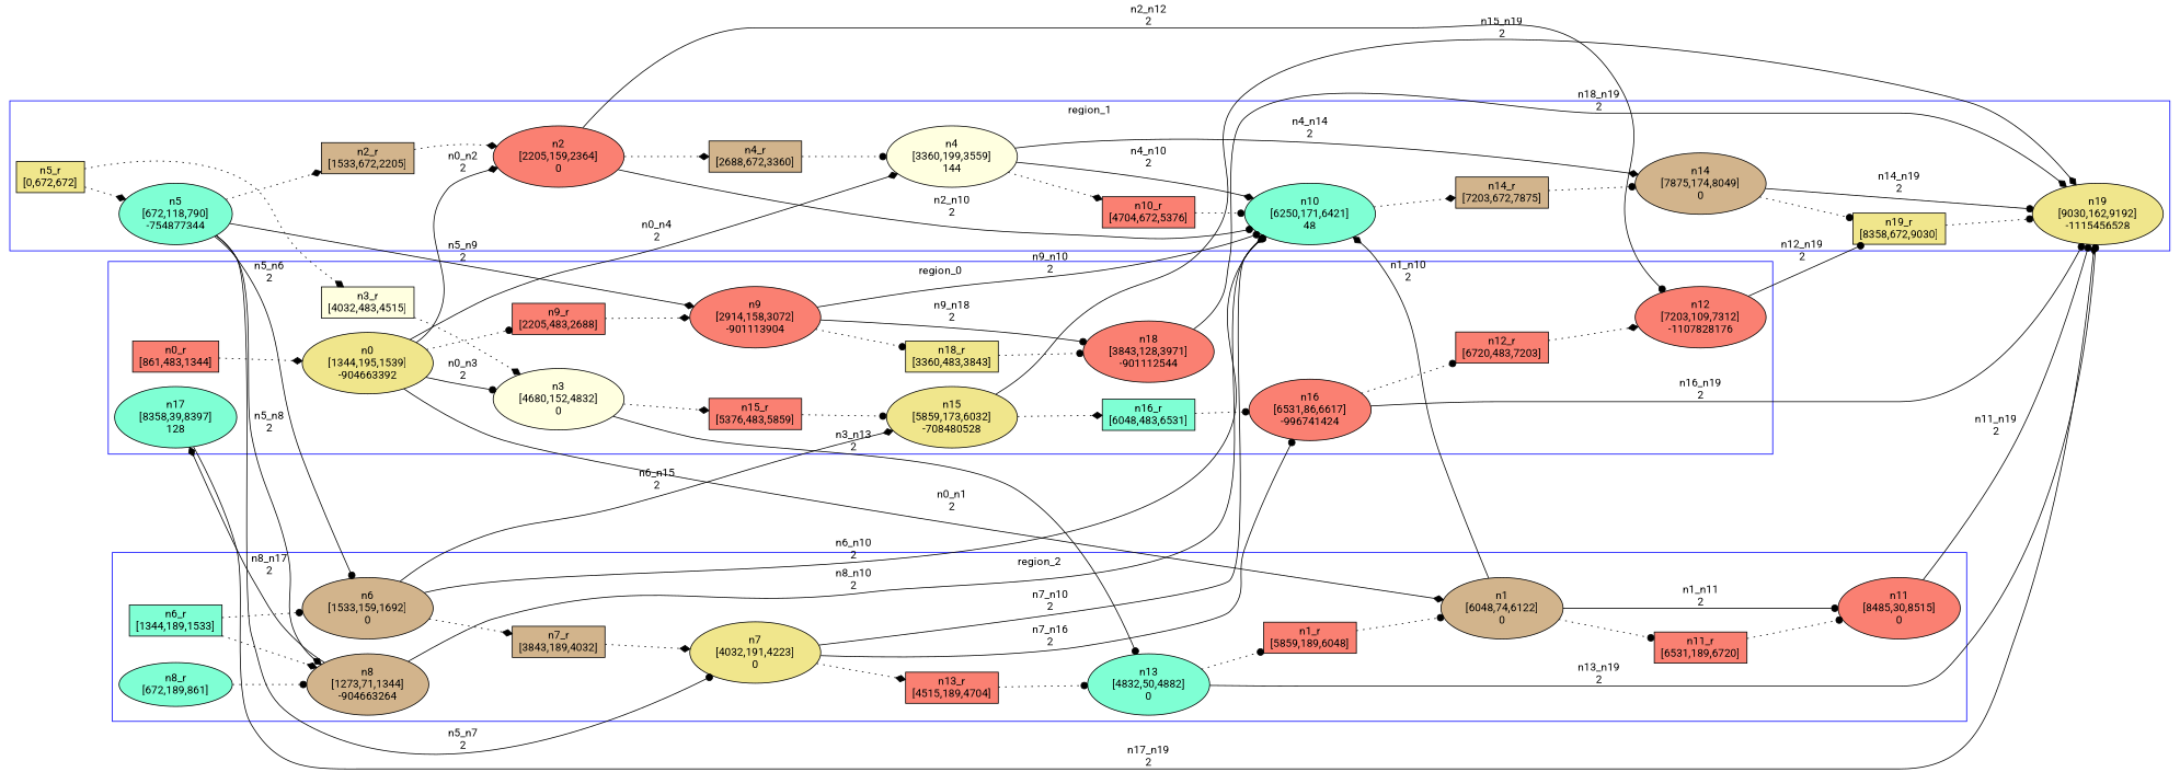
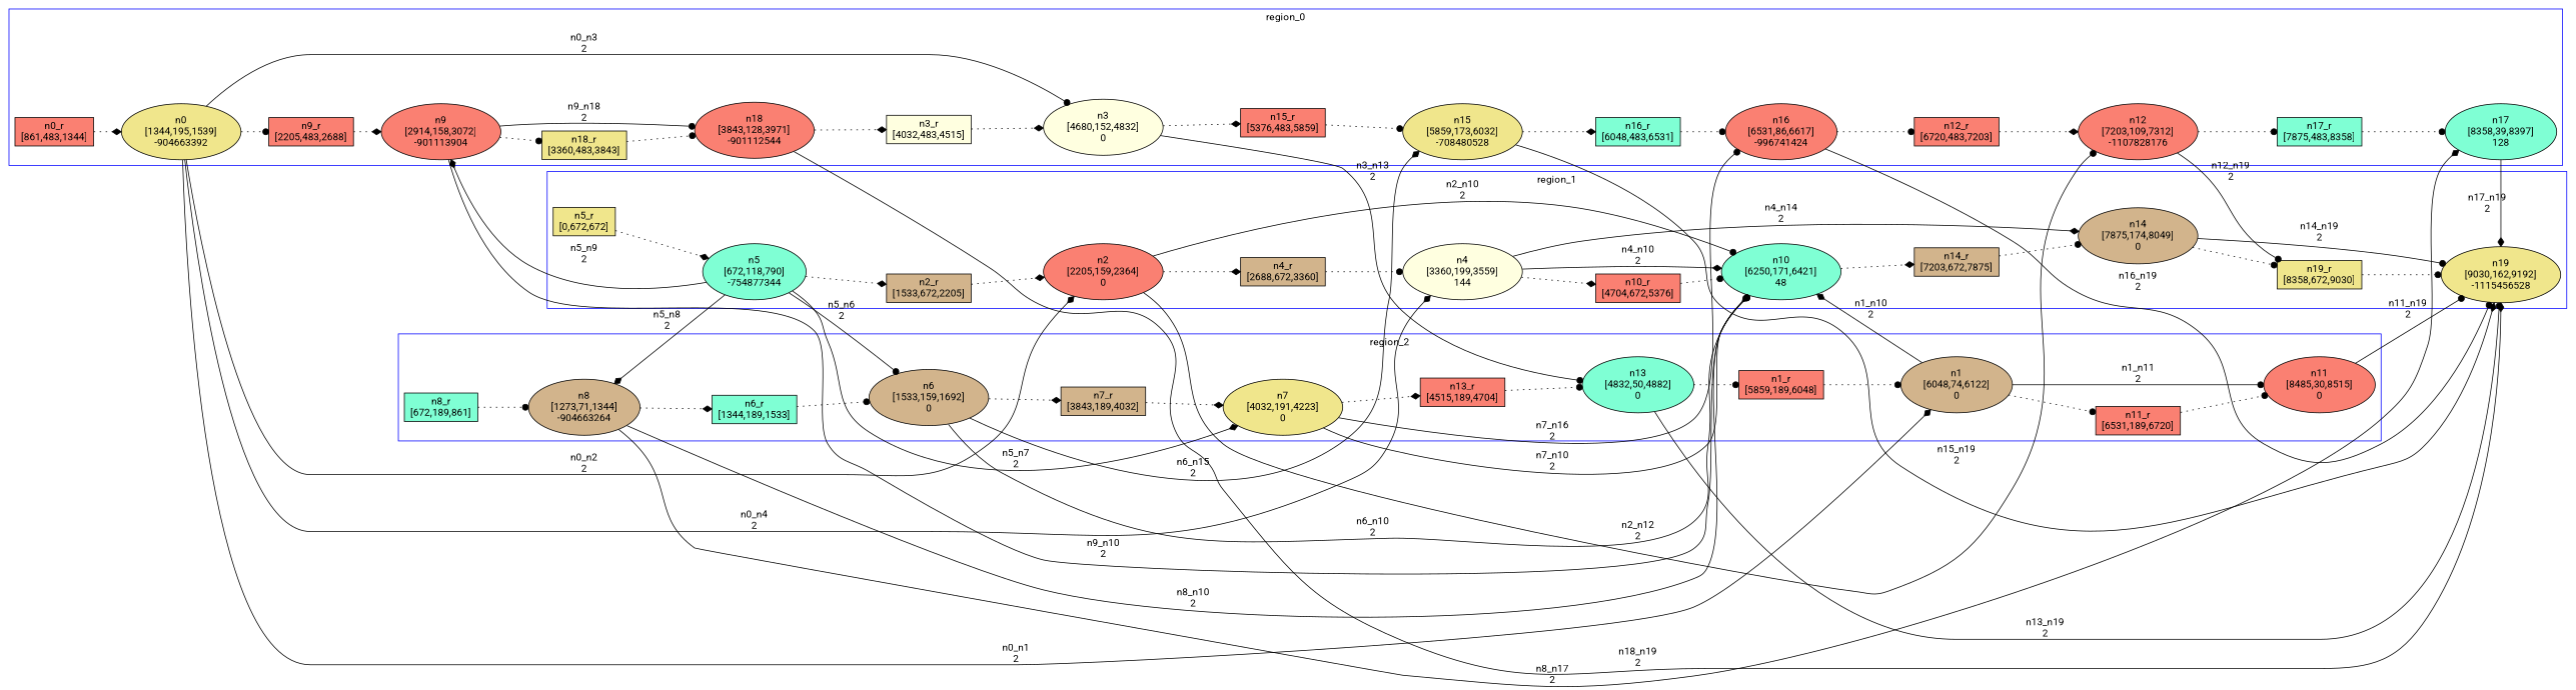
  digraph {
    fontname=Roboto
    rankdir=LR
    node [fillcolor=salmon fontname=Roboto style=filled]
    edge [arrowhead=dot fontname=Roboto style=dotted]
    n1 [label="n0_r\n[861,483,1344]" shape=box]
    n2 [fillcolor=khaki label="n0\n[1344,195,1539]\n-904663392"]
    n3 [label="n9_r\n[2205,483,2688]" shape=box]
    n4 [label="n9\n[2914,158,3072]\n-901113904"]
    n5 [fillcolor=khaki label="n18_r\n[3360,483,3843]" shape=box]
    n6 [label="n18\n[3843,128,3971]\n-901112544"]
    n7 [fillcolor=lightyellow label="n3_r\n[4032,483,4515]" shape=box]
    n8 [fillcolor=lightyellow label="n3\n[4680,152,4832]\n0"]
    n9 [label="n15_r\n[5376,483,5859]" shape=box]
    n10 [fillcolor=khaki label="n15\n[5859,173,6032]\n-708480528"]
    n11 [fillcolor=aquamarine label="n16_r\n[6048,483,6531]" shape=box]
    n12 [label="n16\n[6531,86,6617]\n-996741424"]
    n13 [label="n12_r\n[6720,483,7203]" shape=box]
    n14 [label="n12\n[7203,109,7312]\n-1107828176"]
+   n15 [fillcolor=aquamarine label="n17_r\n[7875,483,8358]" shape=box]
    n16 [fillcolor=aquamarine label="n17\n[8358,39,8397]\n128"]
    n17 [fillcolor=khaki label="n5_r\n[0,672,672]" shape=box]
    n18 [fillcolor=aquamarine label="n5\n[672,118,790]\n-754877344"]
    n19 [fillcolor=tan label="n2_r\n[1533,672,2205]" shape=box]
    n20 [label="n2\n[2205,159,2364]\n0"]
    n21 [fillcolor=tan label="n4_r\n[2688,672,3360]" shape=box]
    n22 [fillcolor=lightyellow label="n4\n[3360,199,3559]\n144"]
    n23 [label="n10_r\n[4704,672,5376]" shape=box]
    n24 [fillcolor=aquamarine label="n10\n[6250,171,6421]\n48"]
    n25 [fillcolor=tan label="n14_r\n[7203,672,7875]" shape=box]
    n26 [fillcolor=tan label="n14\n[7875,174,8049]\n0"]
    n27 [fillcolor=khaki label="n19_r\n[8358,672,9030]" shape=box]
    n28 [fillcolor=khaki label="n19\n[9030,162,9192]\n-1115456528"]
-   n29 [fillcolor=aquamarine label="n8_r\n[672,189,861]" shape=ellipse]
+   n29 [fillcolor=aquamarine label="n8_r\n[672,189,861]" shape=box]
    n30 [fillcolor=tan label="n8\n[1273,71,1344]\n-904663264"]
    n31 [fillcolor=aquamarine label="n6_r\n[1344,189,1533]" shape=box]
    n32 [fillcolor=tan label="n6\n[1533,159,1692]\n0"]
    n33 [fillcolor=tan label="n7_r\n[3843,189,4032]" shape=box]
    n34 [fillcolor=khaki label="n7\n[4032,191,4223]\n0"]
    n35 [label="n13_r\n[4515,189,4704]" shape=box]
    n36 [fillcolor=aquamarine label="n13\n[4832,50,4882]\n0"]
    n37 [label="n1_r\n[5859,189,6048]" shape=box]
    n38 [fillcolor=tan label="n1\n[6048,74,6122]\n0"]
    n39 [label="n11_r\n[6531,189,6720]" shape=box]
    n40 [label="n11\n[8485,30,8515]\n0"]
    subgraph cluster_1 {
      color=blue
      label=region_0
      stytle=filled
      n1
      n2
      n3
      n4
      n5
      n6
      n7
      n8
      n9
      n10
      n11
      n12
      n13
      n14
+     n15
      n16
    }
    subgraph cluster_2 {
      color=blue
      label=region_1
      stytle=filled
      n17
      n18
      n19
      n20
      n21
      n22
      n23
      n24
      n25
      n26
      n27
      n28
    }
    subgraph cluster_3 {
      color=blue
      label=region_2
      stytle=filled
      n29
      n30
      n31
      n32
      n33
      n34
      n35
      n36
      n37
      n38
      n39
      n40
    }
    n1 -> n2 [arrowhead=diamond]
    n2 -> n3
    n2 -> n8 [label="n0_n3\n2" style=""]
    n2 -> n20 [arrowhead=diamond label="n0_n2\n2" style=""]
    n2 -> n22 [arrowhead=diamond label="n0_n4\n2" style=""]
    n2 -> n38 [arrowhead=diamond label="n0_n1\n2" style=""]
    n3 -> n4 [arrowhead=diamond]
    n4 -> n5
    n4 -> n6 [label="n9_n18\n2" style=""]
    n4 -> n24 [label="n9_n10\n2" style=""]
    n5 -> n6
-   n17 -> n7 [arrowhead=diamond]
+   n6 -> n7 [arrowhead=diamond]
    n6 -> n28 [arrowhead=diamond label="n18_n19\n2" style=""]
    n7 -> n8 [arrowhead=diamond]
    n8 -> n9 [arrowhead=diamond]
    n8 -> n36 [label="n3_n13\n2" style=""]
    n9 -> n10
    n10 -> n11 [arrowhead=diamond]
    n10 -> n28 [arrowhead=diamond label="n15_n19\n2" style=""]
    n11 -> n12
    n12 -> n13
    n12 -> n28 [label="n16_n19\n2" style=""]
    n13 -> n14 [arrowhead=diamond]
+   n14 -> n15
    n14 -> n27 [label="n12_n19\n2" style=""]
+   n15 -> n16
    n16 -> n28 [arrowhead=diamond label="n17_n19\n2" style=""]
    n17 -> n18 [arrowhead=diamond]
    n18 -> n4 [arrowhead=diamond label="n5_n9\n2" style=""]
    n18 -> n19 [arrowhead=diamond]
    n18 -> n30 [arrowhead=diamond label="n5_n8\n2" style=""]
    n18 -> n32 [label="n5_n6\n2" style=""]
-   n18 -> n34 [label="n5_n7\n2" style=""]
+   n18 -> n34 [arrowhead=diamond label="n5_n7\n2" style=""]
    n19 -> n20 [arrowhead=diamond]
    n20 -> n14 [label="n2_n12\n2" style=""]
    n20 -> n21 [arrowhead=diamond]
    n20 -> n24 [label="n2_n10\n2" style=""]
    n21 -> n22
    n22 -> n23 [arrowhead=diamond]
    n22 -> n24 [arrowhead=diamond label="n4_n10\n2" style=""]
    n22 -> n26 [arrowhead=diamond label="n4_n14\n2" style=""]
    n23 -> n24
    n24 -> n25 [arrowhead=diamond]
    n25 -> n26
    n26 -> n27
    n26 -> n28 [label="n14_n19\n2" style=""]
    n27 -> n28
    n29 -> n30
    n30 -> n16 [arrowhead=diamond label="n8_n17\n2" style=""]
    n30 -> n24 [arrowhead=diamond label="n8_n10\n2" style=""]
-   n31 -> n30 [arrowhead=diamond]
+   n30 -> n31 [arrowhead=diamond]
    n31 -> n32
    n32 -> n10 [arrowhead=diamond label="n6_n15\n2" style=""]
    n32 -> n24 [label="n6_n10\n2" style=""]
    n32 -> n33 [arrowhead=diamond]
    n33 -> n34 [arrowhead=diamond]
    n34 -> n12 [label="n7_n16\n2" style=""]
    n34 -> n24 [label="n7_n10\n2" style=""]
    n34 -> n35 [arrowhead=diamond]
    n35 -> n36
    n36 -> n28 [label="n13_n19\n2" style=""]
    n36 -> n37
    n37 -> n38
    n38 -> n24 [arrowhead=diamond label="n1_n10\n2" style=""]
    n38 -> n39
    n38 -> n40 [label="n1_n11\n2" style=""]
    n39 -> n40
    n40 -> n28 [label="n11_n19\n2" style=""]
  }
